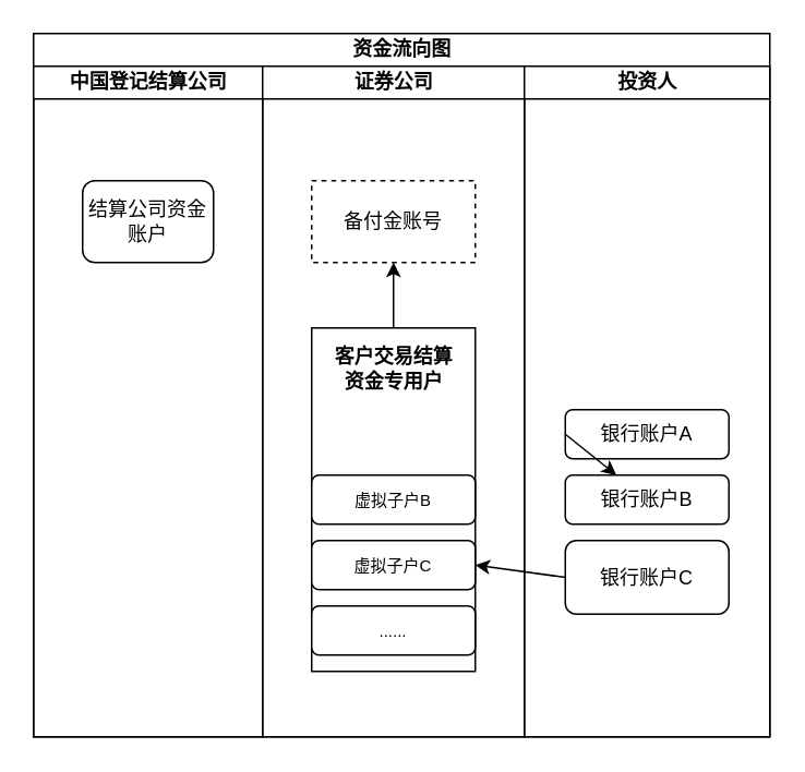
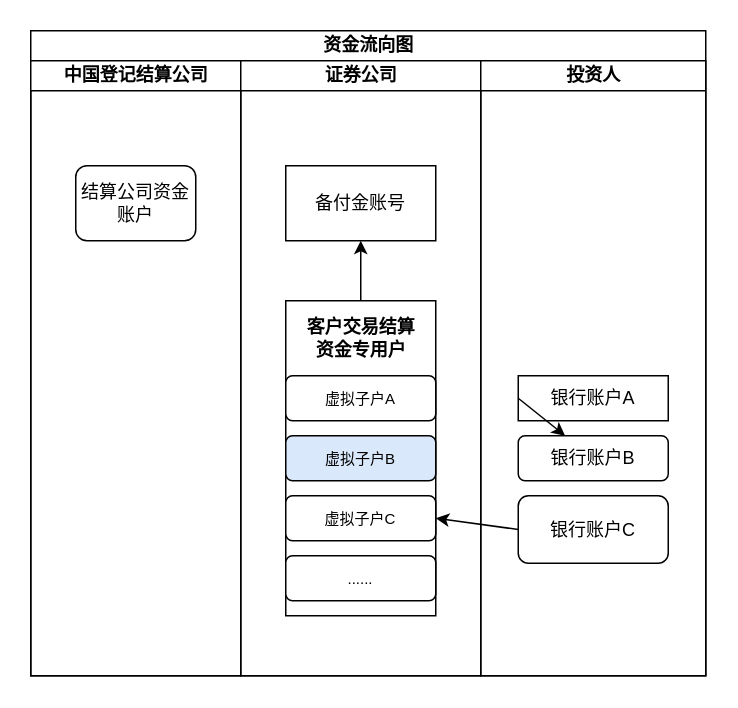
  <mxCell id="0" />
  <mxCell id="1" parent="0" />
  <mxCell id="2" value="资金流向图" style="swimlane;childLayout=stackLayout;resizeParent=1;resizeParentMax=0;startSize=20;html=1;" vertex="1" parent="1"><mxGeometry x="20" y="20" width="450" height="430" as="geometry" /></mxCell>
  <mxCell id="3" value="中国登记结算公司" style="swimlane;startSize=20;html=1;" vertex="1" parent="2"><mxGeometry y="20" width="140" height="410" as="geometry" /></mxCell>
  <mxCell id="4" value="结算公司资金账户" style="whiteSpace=wrap;html=1;rounded=1;" vertex="1" parent="3"><mxGeometry x="30" y="70" width="80" height="50" as="geometry" /></mxCell>
  <mxCell id="5" value="证券公司" style="swimlane;startSize=20;html=1;" vertex="1" parent="2"><mxGeometry x="140" y="20" width="160" height="410" as="geometry" /></mxCell>
- <mxCell id="6" value="备付金账号" style="whiteSpace=wrap;html=1;dashed=1;" vertex="1" parent="5"><mxGeometry x="30" y="70" width="100" height="50" as="geometry" /></mxCell>
+ <mxCell id="6" value="备付金账号" style="whiteSpace=wrap;html=1;" vertex="1" parent="5"><mxGeometry x="30" y="70" width="100" height="50" as="geometry" /></mxCell>
  <mxCell id="7" value="" style="edgeStyle=none;html=1;" edge="1" parent="5" source="9" target="6"><mxGeometry relative="1" as="geometry" /></mxCell>
  <mxCell id="8" value="" style="group" vertex="1" connectable="0" parent="5"><mxGeometry x="30" y="160" width="100" height="210" as="geometry" /></mxCell>
  <mxCell id="9" value="" style="whiteSpace=wrap;html=1;" vertex="1" parent="8"><mxGeometry width="100" height="210" as="geometry" /></mxCell>
- <mxCell id="11" value="&lt;font style=&quot;font-size: 10px;&quot;&gt;虚拟子户B&lt;/font&gt;" style="rounded=1;whiteSpace=wrap;html=1;" vertex="1" parent="8"><mxGeometry y="90" width="100" height="30" as="geometry" /></mxCell>
+ <mxCell id="10" value="&lt;font style=&quot;font-size: 10px;&quot;&gt;虚拟子户A&lt;/font&gt;" style="rounded=1;whiteSpace=wrap;html=1;" vertex="1" parent="8"><mxGeometry y="50" width="100" height="30" as="geometry" /></mxCell>
+ <mxCell id="11" value="&lt;font style=&quot;font-size: 10px;&quot;&gt;虚拟子户B&lt;/font&gt;" style="rounded=1;whiteSpace=wrap;html=1;fillColor=#dae8fc;" vertex="1" parent="8"><mxGeometry y="90" width="100" height="30" as="geometry" /></mxCell>
  <mxCell id="12" value="虚拟子户C" style="rounded=1;whiteSpace=wrap;html=1;fontSize=10;" vertex="1" parent="8"><mxGeometry y="130" width="100" height="30" as="geometry" /></mxCell>
  <mxCell id="13" value="......" style="rounded=1;whiteSpace=wrap;html=1;fontSize=10;" vertex="1" parent="8"><mxGeometry y="170" width="100" height="30" as="geometry" /></mxCell>
  <mxCell id="14" value="&lt;b&gt;客户交易结算资金专用户&lt;/b&gt;" style="text;html=1;strokeColor=none;fillColor=none;align=center;verticalAlign=middle;whiteSpace=wrap;rounded=0;" vertex="1" parent="8"><mxGeometry x="12.5" y="20" width="75" height="10" as="geometry" /></mxCell>
  <mxCell id="15" value="投资人" style="swimlane;startSize=20;html=1;" vertex="1" parent="2"><mxGeometry x="300" y="20" width="150" height="410" as="geometry" /></mxCell>
- <mxCell id="16" value="&lt;span style=&quot;font-size: 12px;&quot;&gt;银行账户A&lt;/span&gt;" style="rounded=1;whiteSpace=wrap;html=1;fontSize=12;" vertex="1" parent="15"><mxGeometry x="25.0" y="210" width="100" height="30" as="geometry" /></mxCell>
+ <mxCell id="16" value="&lt;span style=&quot;font-size: 12px;&quot;&gt;银行账户A&lt;/span&gt;" style="whiteSpace=wrap;html=1;fontSize=12;rounded=0;" vertex="1" parent="15"><mxGeometry x="25.0" y="210" width="100" height="30" as="geometry" /></mxCell>
  <mxCell id="17" value="&lt;span style=&quot;font-size: 12px;&quot;&gt;银行账户B&lt;/span&gt;" style="rounded=1;whiteSpace=wrap;html=1;fontSize=12;" vertex="1" parent="15"><mxGeometry x="25.0" y="250" width="100" height="30" as="geometry" /></mxCell>
  <mxCell id="18" value="&lt;span style=&quot;font-size: 12px;&quot;&gt;银行账户C&lt;/span&gt;" style="rounded=1;whiteSpace=wrap;html=1;fontSize=12;" vertex="1" parent="15"><mxGeometry x="25.0" y="290" width="100" height="45" as="geometry" /></mxCell>
  <mxCell id="19" style="edgeStyle=none;html=1;exitX=0;exitY=0.5;exitDx=0;exitDy=0;fontSize=10;" edge="1" parent="2" source="16" target="17"><mxGeometry relative="1" as="geometry" /></mxCell>
  <mxCell id="20" style="edgeStyle=none;html=1;exitX=0;exitY=0.5;exitDx=0;exitDy=0;fontSize=10;" edge="1" parent="1" source="18"><mxGeometry relative="1" as="geometry"><mxPoint x="290" y="345" as="targetPoint" /></mxGeometry></mxCell>
